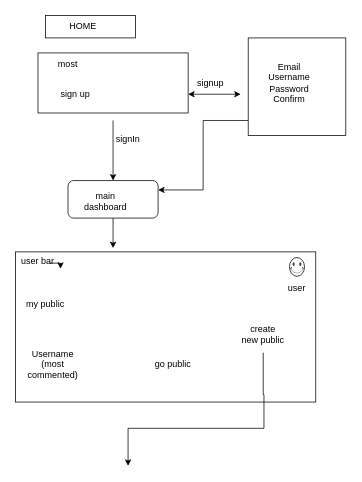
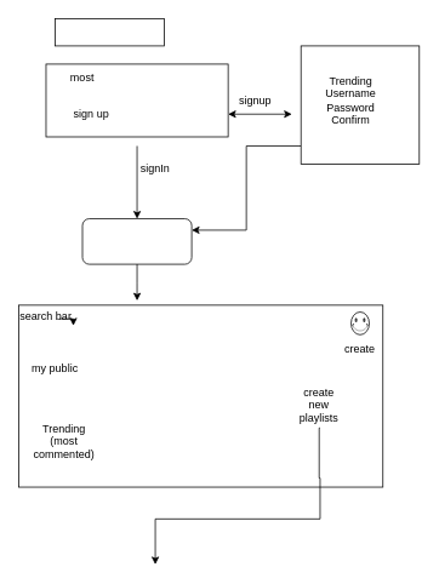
  <mxCell id="0" />
  <mxCell id="1" parent="0" />
  <mxCell id="2" value="" style="rounded=0;whiteSpace=wrap;html=1;" vertex="1" parent="1"><mxGeometry x="50" y="70" width="200" height="80" as="geometry" /></mxCell>
  <mxCell id="3" value="" style="rounded=0;whiteSpace=wrap;html=1;" vertex="1" parent="1"><mxGeometry x="60" y="20" width="120" height="30" as="geometry" /></mxCell>
- <mxCell id="4" value="HOME" style="text;strokeColor=none;align=center;fillColor=none;html=1;verticalAlign=middle;whiteSpace=wrap;rounded=0;" vertex="1" parent="1"><mxGeometry x="80" y="20" width="60" height="30" as="geometry" /></mxCell>
  <mxCell id="5" value="most" style="text;strokeColor=none;align=center;fillColor=none;html=1;verticalAlign=middle;whiteSpace=wrap;rounded=0;" vertex="1" parent="1"><mxGeometry x="60" y="70" width="60" height="30" as="geometry" /></mxCell>
  <mxCell id="6" value="sign up" style="text;strokeColor=none;align=center;fillColor=none;html=1;verticalAlign=middle;whiteSpace=wrap;rounded=0;" vertex="1" parent="1"><mxGeometry x="70" y="110" width="60" height="30" as="geometry" /></mxCell>
  <mxCell id="7" value="" style="endArrow=classic;startArrow=classic;html=1;rounded=0;" edge="1" parent="1"><mxGeometry width="50" height="50" relative="1" as="geometry"><mxPoint x="250" y="125" as="sourcePoint" /><mxPoint x="320" y="125" as="targetPoint" /><Array as="points" /></mxGeometry></mxCell>
  <mxCell id="8" value="" style="endArrow=classic;html=1;rounded=0;" edge="1" parent="1"><mxGeometry width="50" height="50" relative="1" as="geometry"><mxPoint x="150" y="160" as="sourcePoint" /><mxPoint x="150" y="240" as="targetPoint" /><Array as="points" /></mxGeometry></mxCell>
  <mxCell id="9" value="signup" style="text;strokeColor=none;align=center;fillColor=none;html=1;verticalAlign=middle;whiteSpace=wrap;rounded=0;" vertex="1" parent="1"><mxGeometry x="250" y="95" width="60" height="30" as="geometry" /></mxCell>
  <mxCell id="10" style="edgeStyle=orthogonalEdgeStyle;rounded=0;orthogonalLoop=1;jettySize=auto;html=1;entryX=1;entryY=0.25;entryDx=0;entryDy=0;" edge="1" parent="1" source="11" target="15"><mxGeometry relative="1" as="geometry"><Array as="points"><mxPoint x="270" y="160" /><mxPoint x="270" y="253" /></Array></mxGeometry></mxCell>
  <mxCell id="11" value="" style="whiteSpace=wrap;html=1;aspect=fixed;" vertex="1" parent="1"><mxGeometry x="330" y="50" width="130" height="130" as="geometry" /></mxCell>
- <mxCell id="12" value="Email&lt;div&gt;Username&lt;/div&gt;&lt;div&gt;Password&lt;/div&gt;&lt;div&gt;Confirm&lt;/div&gt;" style="text;strokeColor=none;align=center;fillColor=none;html=1;verticalAlign=middle;whiteSpace=wrap;rounded=0;" vertex="1" parent="1"><mxGeometry x="310" y="75" width="150" height="70" as="geometry" /></mxCell>
+ <mxCell id="12" value="Trending&lt;div&gt;Username&lt;/div&gt;&lt;div&gt;Password&lt;/div&gt;&lt;div&gt;Confirm&lt;/div&gt;" style="text;strokeColor=none;align=center;fillColor=none;html=1;verticalAlign=middle;whiteSpace=wrap;rounded=0;" vertex="1" parent="1"><mxGeometry x="310" y="75" width="150" height="70" as="geometry" /></mxCell>
  <mxCell id="13" value="signIn" style="text;strokeColor=none;align=center;fillColor=none;html=1;verticalAlign=middle;whiteSpace=wrap;rounded=0;" vertex="1" parent="1"><mxGeometry x="140" y="170" width="60" height="30" as="geometry" /></mxCell>
  <mxCell id="14" style="edgeStyle=orthogonalEdgeStyle;rounded=0;orthogonalLoop=1;jettySize=auto;html=1;" edge="1" parent="1" source="15"><mxGeometry relative="1" as="geometry"><mxPoint x="150" y="330" as="targetPoint" /></mxGeometry></mxCell>
  <mxCell id="15" value="" style="rounded=1;whiteSpace=wrap;html=1;" vertex="1" parent="1"><mxGeometry x="90" y="240" width="120" height="50" as="geometry" /></mxCell>
- <mxCell id="16" value="main dashboard" style="text;strokeColor=none;align=center;fillColor=none;html=1;verticalAlign=middle;whiteSpace=wrap;rounded=0;" vertex="1" parent="1"><mxGeometry x="110" y="255" width="60" height="25" as="geometry" /></mxCell>
  <mxCell id="17" value="" style="rounded=0;whiteSpace=wrap;html=1;" vertex="1" parent="1"><mxGeometry x="20" y="335" width="400" height="200" as="geometry" /></mxCell>
- <mxCell id="18" value="user bar&lt;div&gt;&lt;br&gt;&lt;/div&gt;" style="text;strokeColor=none;align=center;fillColor=none;html=1;verticalAlign=middle;whiteSpace=wrap;rounded=0;" vertex="1" parent="1"><mxGeometry x="20" y="350" width="60" height="10" as="geometry" /></mxCell>
+ <mxCell id="18" value="search bar&lt;div&gt;&lt;br&gt;&lt;/div&gt;" style="text;strokeColor=none;align=center;fillColor=none;html=1;verticalAlign=middle;whiteSpace=wrap;rounded=0;" vertex="1" parent="1"><mxGeometry x="20" y="350" width="60" height="10" as="geometry" /></mxCell>
  <mxCell id="19" value="my public" style="text;strokeColor=none;align=center;fillColor=none;html=1;verticalAlign=middle;whiteSpace=wrap;rounded=0;" vertex="1" parent="1"><mxGeometry x="30" y="390" width="60" height="30" as="geometry" /></mxCell>
- <mxCell id="20" value="Username (most commented)" style="text;strokeColor=none;align=center;fillColor=none;html=1;verticalAlign=middle;whiteSpace=wrap;rounded=0;" vertex="1" parent="1"><mxGeometry x="40" y="470" width="60" height="30" as="geometry" /></mxCell>
- <mxCell id="21" value="go public" style="text;strokeColor=none;align=center;fillColor=none;html=1;verticalAlign=middle;whiteSpace=wrap;rounded=0;" vertex="1" parent="1"><mxGeometry x="200" y="470" width="60" height="30" as="geometry" /></mxCell>
+ <mxCell id="20" value="Trending (most commented)" style="text;strokeColor=none;align=center;fillColor=none;html=1;verticalAlign=middle;whiteSpace=wrap;rounded=0;" vertex="1" parent="1"><mxGeometry x="40" y="470" width="60" height="30" as="geometry" /></mxCell>
  <mxCell id="22" style="edgeStyle=orthogonalEdgeStyle;rounded=0;orthogonalLoop=1;jettySize=auto;html=1;exitX=0.75;exitY=0;exitDx=0;exitDy=0;entryX=1;entryY=0.75;entryDx=0;entryDy=0;" edge="1" parent="1" source="18" target="18"><mxGeometry relative="1" as="geometry" /></mxCell>
  <mxCell id="23" value="" style="verticalLabelPosition=bottom;verticalAlign=top;html=1;shape=mxgraph.basic.smiley" vertex="1" parent="1"><mxGeometry x="385" y="342.5" width="20" height="25" as="geometry" /></mxCell>
- <mxCell id="24" value="user" style="text;strokeColor=none;align=center;fillColor=none;html=1;verticalAlign=middle;whiteSpace=wrap;rounded=0;" vertex="1" parent="1"><mxGeometry x="365" y="367.5" width="60" height="30" as="geometry" /></mxCell>
+ <mxCell id="24" value="create" style="text;strokeColor=none;align=center;fillColor=none;html=1;verticalAlign=middle;whiteSpace=wrap;rounded=0;" vertex="1" parent="1"><mxGeometry x="365" y="367.5" width="60" height="30" as="geometry" /></mxCell>
  <mxCell id="25" style="edgeStyle=orthogonalEdgeStyle;rounded=0;orthogonalLoop=1;jettySize=auto;html=1;" edge="1" parent="1"><mxGeometry relative="1" as="geometry"><mxPoint x="170" y="620" as="targetPoint" /><mxPoint x="351" y="470" as="sourcePoint" /><Array as="points"><mxPoint x="350" y="525" /><mxPoint x="351" y="525" /><mxPoint x="351" y="570" /><mxPoint x="170" y="570" /></Array></mxGeometry></mxCell>
- <mxCell id="26" value="create new public" style="text;strokeColor=none;align=center;fillColor=none;html=1;verticalAlign=middle;whiteSpace=wrap;rounded=0;" vertex="1" parent="1"><mxGeometry x="320" y="430" width="60" height="30" as="geometry" /></mxCell>
+ <mxCell id="26" value="create new playlists" style="text;strokeColor=none;align=center;fillColor=none;html=1;verticalAlign=middle;whiteSpace=wrap;rounded=0;" vertex="1" parent="1"><mxGeometry x="320" y="430" width="60" height="30" as="geometry" /></mxCell>
